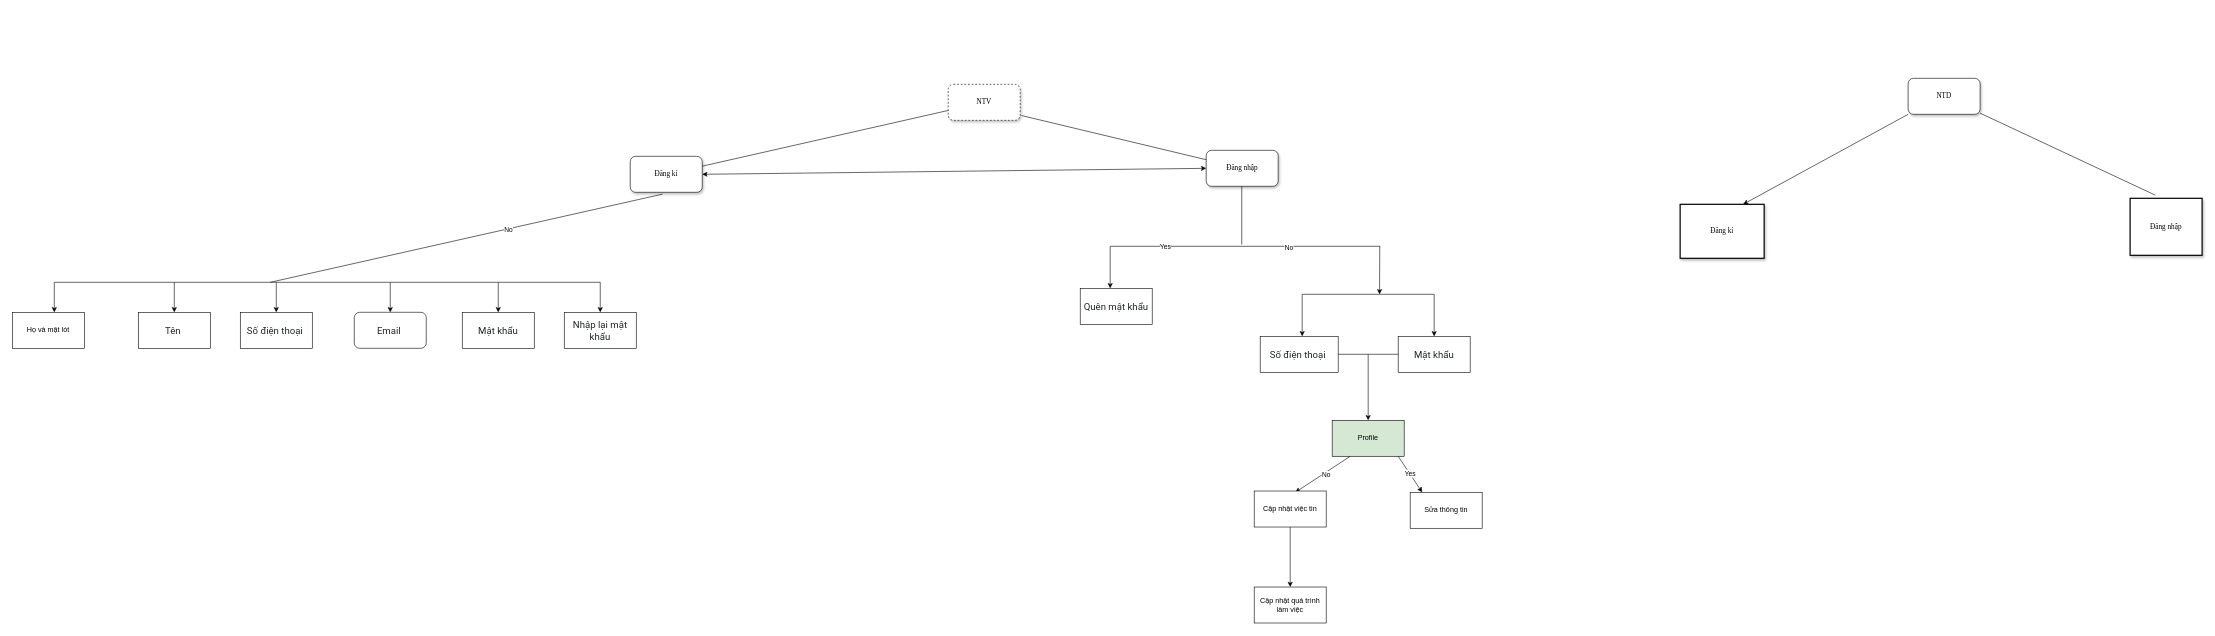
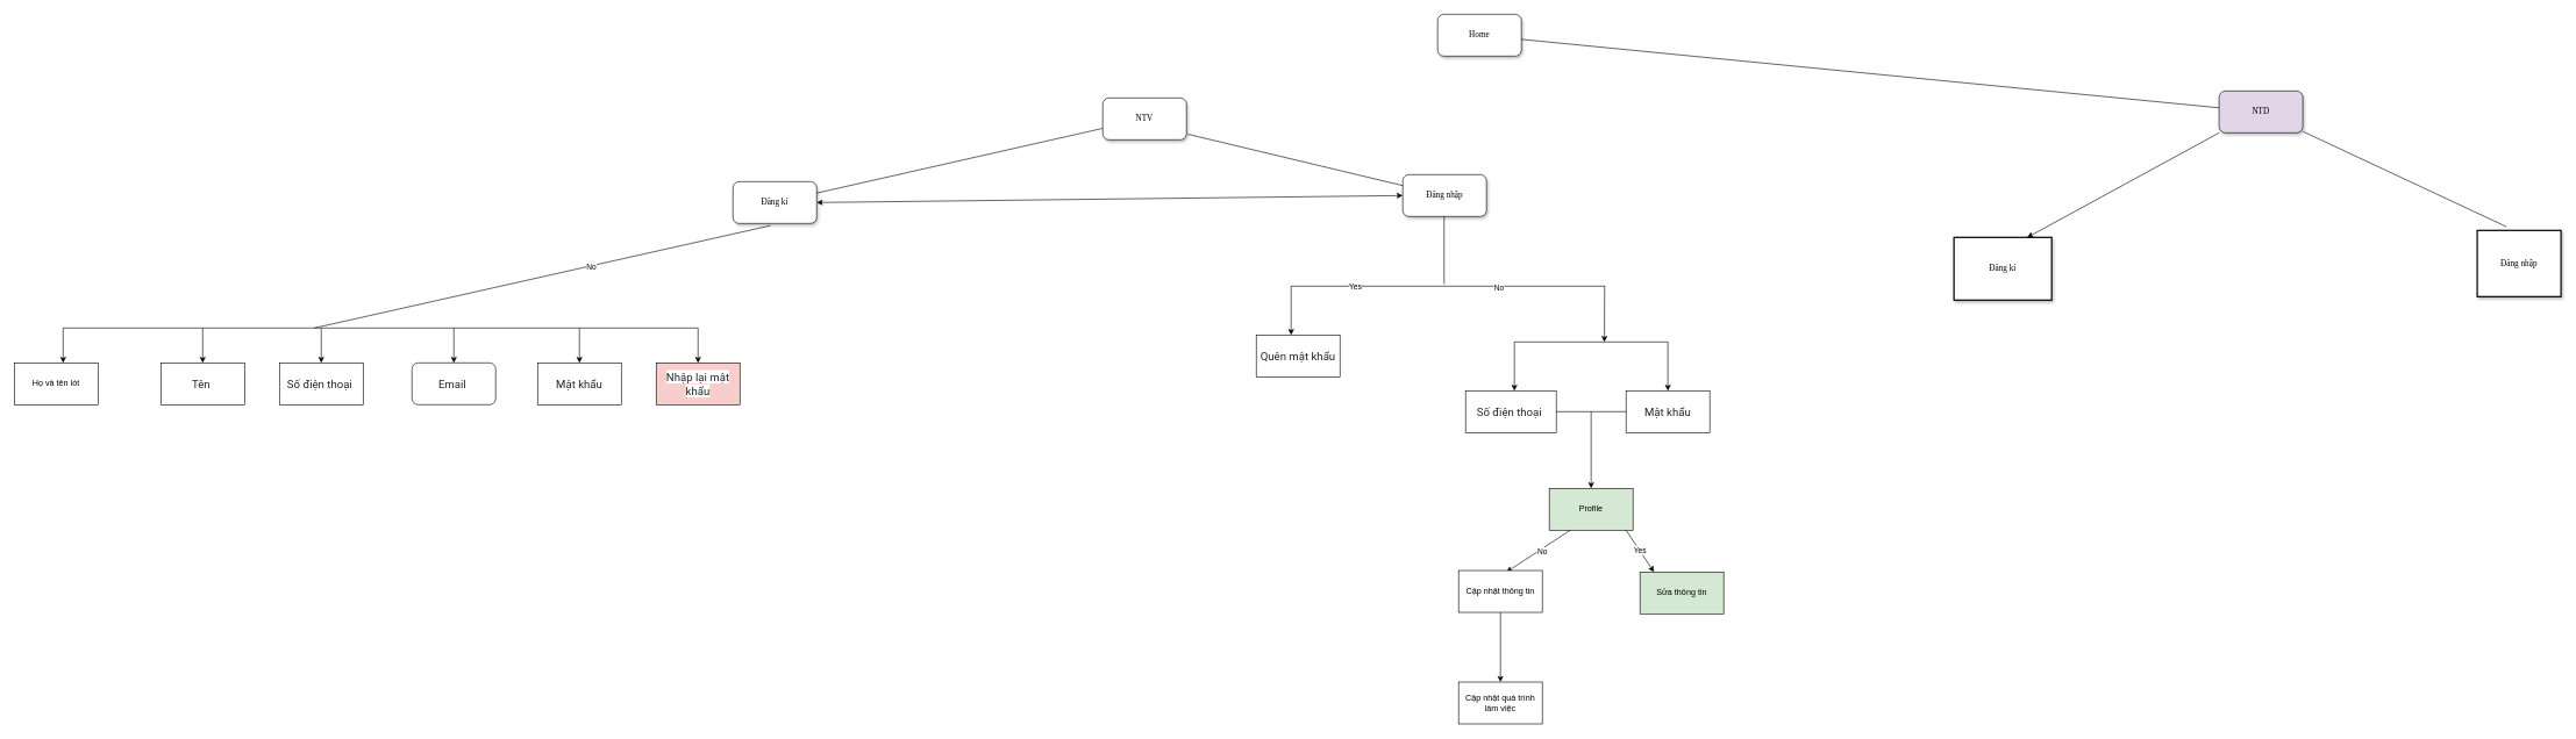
  <mxCell id="0" />
  <mxCell id="1" parent="0" />
- <mxCell id="3" value="&lt;span&gt;NTV&lt;/span&gt;" style="whiteSpace=wrap;html=1;rounded=1;shadow=1;labelBackgroundColor=none;strokeWidth=1;fontFamily=Verdana;fontSize=12;align=center;dashed=1;" parent="1" vertex="1"><mxGeometry x="1580" y="140" width="120" height="60" as="geometry" /></mxCell>
+ <mxCell id="2" value="Home" style="whiteSpace=wrap;html=1;rounded=1;shadow=1;labelBackgroundColor=none;strokeWidth=1;fontFamily=Verdana;fontSize=12;align=center;" parent="1" vertex="1"><mxGeometry x="2060" y="20" width="120" height="60" as="geometry" /></mxCell>
+ <mxCell id="3" value="&lt;span&gt;NTV&lt;/span&gt;" style="whiteSpace=wrap;html=1;rounded=1;shadow=1;labelBackgroundColor=none;strokeWidth=1;fontFamily=Verdana;fontSize=12;align=center;" parent="1" vertex="1"><mxGeometry x="1580" y="140" width="120" height="60" as="geometry" /></mxCell>
  <mxCell id="4" style="edgeStyle=none;rounded=0;orthogonalLoop=1;jettySize=auto;html=1;exitX=0;exitY=1;exitDx=0;exitDy=0;entryX=0;entryY=0.25;entryDx=0;entryDy=0;" edge="1" parent="1" source="5" target="9"><mxGeometry relative="1" as="geometry" /></mxCell>
- <mxCell id="5" value="&lt;span&gt;NTD&lt;/span&gt;" style="whiteSpace=wrap;html=1;rounded=1;shadow=1;labelBackgroundColor=none;strokeWidth=1;fontFamily=Verdana;fontSize=12;align=center;" parent="1" vertex="1"><mxGeometry x="3180" y="130" width="120" height="60" as="geometry" /></mxCell>
+ <mxCell id="5" value="&lt;span&gt;NTD&lt;/span&gt;" style="whiteSpace=wrap;html=1;rounded=1;shadow=1;labelBackgroundColor=none;strokeWidth=1;fontFamily=Verdana;fontSize=12;align=center;fillColor=#e1d5e7;" parent="1" vertex="1"><mxGeometry x="3180" y="130" width="120" height="60" as="geometry" /></mxCell>
+ <mxCell id="6" value="" style="rounded=0;html=1;labelBackgroundColor=none;startArrow=none;startFill=0;startSize=5;endArrow=none;endFill=0;endSize=5;jettySize=auto;orthogonalLoop=1;strokeWidth=1;fontFamily=Verdana;fontSize=12" parent="1" source="2" target="5" edge="1"><mxGeometry x="-0.3" y="13" relative="1" as="geometry"><mxPoint as="offset" /></mxGeometry></mxCell>
  <mxCell id="7" value="Đăng kí" style="whiteSpace=wrap;html=1;rounded=1;shadow=1;labelBackgroundColor=none;strokeWidth=1;fontFamily=Verdana;fontSize=12;align=center;" parent="1" vertex="1"><mxGeometry x="1050" y="260" width="120" height="60" as="geometry" /></mxCell>
  <mxCell id="8" value="Đăng nhập" style="whiteSpace=wrap;html=1;rounded=1;shadow=1;labelBackgroundColor=none;strokeWidth=1;fontFamily=Verdana;fontSize=12;align=center;" parent="1" vertex="1"><mxGeometry x="2010" y="250" width="120" height="60" as="geometry" /></mxCell>
  <mxCell id="9" value="Đăng kí" style="whiteSpace=wrap;html=1;rounded=0;shadow=1;labelBackgroundColor=none;strokeWidth=2;fontFamily=Verdana;fontSize=12;align=center;direction=south;" parent="1" vertex="1"><mxGeometry x="2800" y="340" width="140" height="90" as="geometry" /></mxCell>
  <mxCell id="10" value="Đăng nhập" style="whiteSpace=wrap;html=1;rounded=0;shadow=1;labelBackgroundColor=none;strokeWidth=2;fontFamily=Verdana;fontSize=12;align=center;" parent="1" vertex="1"><mxGeometry x="3550" y="330" width="120" height="95" as="geometry" /></mxCell>
  <mxCell id="11" value="" style="rounded=0;html=1;labelBackgroundColor=none;startArrow=none;startFill=0;startSize=5;endArrow=none;endFill=0;endSize=5;jettySize=auto;orthogonalLoop=1;strokeWidth=1;fontFamily=Verdana;fontSize=12" parent="1" source="3" target="7" edge="1"><mxGeometry x="-0.2" y="-14" relative="1" as="geometry"><mxPoint as="offset" /></mxGeometry></mxCell>
  <mxCell id="12" value="" style="rounded=0;html=1;labelBackgroundColor=none;startArrow=none;startFill=0;startSize=5;endArrow=none;endFill=0;endSize=5;jettySize=auto;orthogonalLoop=1;strokeWidth=1;fontFamily=Verdana;fontSize=12;exitX=1.017;exitY=0.867;exitDx=0;exitDy=0;exitPerimeter=0;" parent="1" source="3" target="8" edge="1"><mxGeometry x="-0.2" y="14" relative="1" as="geometry"><mxPoint as="offset" /><mxPoint x="1835" y="320" as="sourcePoint" /></mxGeometry></mxCell>
  <mxCell id="13" value="" style="rounded=0;html=1;labelBackgroundColor=none;startArrow=none;startFill=0;startSize=5;endArrow=none;endFill=0;endSize=5;jettySize=auto;orthogonalLoop=1;strokeWidth=1;fontFamily=Verdana;fontSize=12;entryX=0.349;entryY=-0.056;entryDx=0;entryDy=0;entryPerimeter=0;" parent="1" source="5" target="10" edge="1"><mxGeometry x="-0.129" y="17" relative="1" as="geometry"><mxPoint as="offset" /><mxPoint x="3570" y="230" as="targetPoint" /></mxGeometry></mxCell>
- <mxCell id="14" value="Họ và mật lót" style="rounded=0;whiteSpace=wrap;html=1;" vertex="1" parent="1"><mxGeometry x="20" y="520" width="120" height="60" as="geometry" /></mxCell>
+ <mxCell id="14" value="Họ và tên lót" style="rounded=0;whiteSpace=wrap;html=1;" vertex="1" parent="1"><mxGeometry x="20" y="520" width="120" height="60" as="geometry" /></mxCell>
  <mxCell id="15" value="" style="endArrow=none;html=1;rounded=0;entryX=0.45;entryY=1.05;entryDx=0;entryDy=0;entryPerimeter=0;" edge="1" parent="1" target="7"><mxGeometry width="50" height="50" relative="1" as="geometry"><mxPoint x="450" y="470" as="sourcePoint" /><mxPoint x="1230" y="420" as="targetPoint" /></mxGeometry></mxCell>
  <mxCell id="16" value="No" style="edgeLabel;html=1;align=center;verticalAlign=middle;resizable=0;points=[];" vertex="1" connectable="0" parent="15"><mxGeometry x="0.211" y="-1" relative="1" as="geometry"><mxPoint as="offset" /></mxGeometry></mxCell>
  <mxCell id="17" value="" style="endArrow=none;html=1;rounded=0;" edge="1" parent="1"><mxGeometry width="50" height="50" relative="1" as="geometry"><mxPoint x="90" y="470" as="sourcePoint" /><mxPoint x="650" y="470" as="targetPoint" /></mxGeometry></mxCell>
  <mxCell id="18" value="" style="endArrow=classic;html=1;rounded=0;" edge="1" parent="1"><mxGeometry width="50" height="50" relative="1" as="geometry"><mxPoint x="90" y="470" as="sourcePoint" /><mxPoint x="90" y="520" as="targetPoint" /></mxGeometry></mxCell>
  <mxCell id="19" value="&lt;span style=&quot;color: rgb(33, 37, 41); font-family: Roboto, sans-serif; font-size: 16px; text-align: left; background-color: rgb(255, 255, 255);&quot;&gt;Tên&amp;nbsp;&lt;/span&gt;" style="rounded=0;whiteSpace=wrap;html=1;" vertex="1" parent="1"><mxGeometry x="230" y="520" width="120" height="60" as="geometry" /></mxCell>
  <mxCell id="20" value="" style="endArrow=classic;html=1;rounded=0;entryX=0.5;entryY=0;entryDx=0;entryDy=0;" edge="1" parent="1" target="19"><mxGeometry width="50" height="50" relative="1" as="geometry"><mxPoint x="290" y="470" as="sourcePoint" /><mxPoint x="270" y="480" as="targetPoint" /></mxGeometry></mxCell>
  <mxCell id="21" value="&lt;span style=&quot;color: rgb(33, 37, 41); font-family: Roboto, sans-serif; font-size: 16px; text-align: left; background-color: rgb(255, 255, 255);&quot;&gt;Số điện thoại&amp;nbsp;&lt;/span&gt;" style="rounded=0;whiteSpace=wrap;html=1;" vertex="1" parent="1"><mxGeometry x="400" y="520" width="120" height="60" as="geometry" /></mxCell>
  <mxCell id="22" value="" style="endArrow=classic;html=1;rounded=0;entryX=0.5;entryY=0;entryDx=0;entryDy=0;" edge="1" parent="1" target="21"><mxGeometry width="50" height="50" relative="1" as="geometry"><mxPoint x="460" y="470" as="sourcePoint" /><mxPoint x="440" y="480" as="targetPoint" /></mxGeometry></mxCell>
  <mxCell id="23" value="&lt;span style=&quot;color: rgb(33, 37, 41); font-family: Roboto, sans-serif; font-size: 16px; text-align: left; background-color: rgb(255, 255, 255);&quot;&gt;Email&amp;nbsp;&lt;/span&gt;" style="whiteSpace=wrap;html=1;rounded=1;" vertex="1" parent="1"><mxGeometry x="590" y="520" width="120" height="60" as="geometry" /></mxCell>
  <mxCell id="24" value="" style="endArrow=classic;html=1;rounded=0;entryX=0.5;entryY=0;entryDx=0;entryDy=0;" edge="1" parent="1" target="23"><mxGeometry width="50" height="50" relative="1" as="geometry"><mxPoint x="650" y="470" as="sourcePoint" /><mxPoint x="630" y="480" as="targetPoint" /></mxGeometry></mxCell>
  <mxCell id="25" value="" style="endArrow=none;html=1;rounded=0;" edge="1" parent="1"><mxGeometry width="50" height="50" relative="1" as="geometry"><mxPoint x="650" y="470" as="sourcePoint" /><mxPoint x="830" y="470" as="targetPoint" /></mxGeometry></mxCell>
  <mxCell id="26" value="&lt;span style=&quot;color: rgb(33, 37, 41); font-family: Roboto, sans-serif; font-size: 16px; text-align: left; background-color: rgb(255, 255, 255);&quot;&gt;Mật khẩu&lt;/span&gt;" style="rounded=0;whiteSpace=wrap;html=1;" vertex="1" parent="1"><mxGeometry x="770" y="520" width="120" height="60" as="geometry" /></mxCell>
  <mxCell id="27" value="" style="endArrow=classic;html=1;rounded=0;entryX=0.5;entryY=0;entryDx=0;entryDy=0;" edge="1" parent="1" target="26"><mxGeometry width="50" height="50" relative="1" as="geometry"><mxPoint x="830" y="470" as="sourcePoint" /><mxPoint x="810" y="480" as="targetPoint" /></mxGeometry></mxCell>
- <mxCell id="28" value="&lt;span style=&quot;color: rgb(33, 37, 41); font-family: Roboto, sans-serif; font-size: 16px; text-align: left; background-color: rgb(255, 255, 255);&quot;&gt;Nhập lại mật khẩu&lt;/span&gt;" style="rounded=0;whiteSpace=wrap;html=1;" vertex="1" parent="1"><mxGeometry x="940" y="520" width="120" height="60" as="geometry" /></mxCell>
+ <mxCell id="28" value="&lt;span style=&quot;color: rgb(33, 37, 41); font-family: Roboto, sans-serif; font-size: 16px; text-align: left; background-color: rgb(255, 255, 255);&quot;&gt;Nhập lại mật khẩu&lt;/span&gt;" style="rounded=0;whiteSpace=wrap;html=1;fillColor=#f8cecc;" vertex="1" parent="1"><mxGeometry x="940" y="520" width="120" height="60" as="geometry" /></mxCell>
  <mxCell id="29" value="" style="endArrow=classic;html=1;rounded=0;entryX=0.5;entryY=0;entryDx=0;entryDy=0;" edge="1" parent="1" target="28"><mxGeometry width="50" height="50" relative="1" as="geometry"><mxPoint x="1000" y="470" as="sourcePoint" /><mxPoint x="980" y="480" as="targetPoint" /></mxGeometry></mxCell>
  <mxCell id="30" value="" style="endArrow=none;html=1;rounded=0;" edge="1" parent="1"><mxGeometry width="50" height="50" relative="1" as="geometry"><mxPoint x="830" y="470" as="sourcePoint" /><mxPoint x="1000" y="470" as="targetPoint" /></mxGeometry></mxCell>
  <mxCell id="31" value="" style="endArrow=none;html=1;rounded=0;entryX=0.45;entryY=1.05;entryDx=0;entryDy=0;entryPerimeter=0;" edge="1" parent="1"><mxGeometry width="50" height="50" relative="1" as="geometry"><mxPoint x="2069.29" y="407" as="sourcePoint" /><mxPoint x="2069.29" y="310" as="targetPoint" /></mxGeometry></mxCell>
  <mxCell id="32" value="Yes" style="edgeLabel;html=1;align=center;verticalAlign=middle;resizable=0;points=[];" vertex="1" connectable="0" parent="31"><mxGeometry x="-0.104" y="-2" relative="1" as="geometry"><mxPoint x="-131" y="46" as="offset" /></mxGeometry></mxCell>
  <mxCell id="33" value="" style="endArrow=none;html=1;rounded=0;" edge="1" parent="1"><mxGeometry width="50" height="50" relative="1" as="geometry"><mxPoint x="1850" y="410" as="sourcePoint" /><mxPoint x="2300" y="410" as="targetPoint" /></mxGeometry></mxCell>
  <mxCell id="34" value="Yes" style="edgeLabel;html=1;align=center;verticalAlign=middle;resizable=0;points=[];" vertex="1" connectable="0" parent="33"><mxGeometry x="-0.597" relative="1" as="geometry"><mxPoint as="offset" /></mxGeometry></mxCell>
  <mxCell id="35" value="" style="endArrow=classic;html=1;rounded=0;" edge="1" parent="1"><mxGeometry width="50" height="50" relative="1" as="geometry"><mxPoint x="1850" y="410" as="sourcePoint" /><mxPoint x="1850" y="480" as="targetPoint" /></mxGeometry></mxCell>
  <mxCell id="36" value="" style="endArrow=classic;html=1;rounded=0;" edge="1" parent="1"><mxGeometry width="50" height="50" relative="1" as="geometry"><mxPoint x="2299.29" y="410" as="sourcePoint" /><mxPoint x="2299" y="490" as="targetPoint" /></mxGeometry></mxCell>
  <mxCell id="37" value="&lt;span style=&quot;color: rgb(33, 37, 41); font-family: Roboto, sans-serif; font-size: 16px; text-align: left; background-color: rgb(255, 255, 255);&quot;&gt;Quên mật khẩu&lt;/span&gt;" style="rounded=0;whiteSpace=wrap;html=1;" vertex="1" parent="1"><mxGeometry x="1800" y="480" width="120" height="60" as="geometry" /></mxCell>
  <mxCell id="38" value="" style="endArrow=classic;startArrow=classic;html=1;rounded=0;exitX=1;exitY=0.5;exitDx=0;exitDy=0;entryX=0;entryY=0.5;entryDx=0;entryDy=0;" edge="1" parent="1" source="7" target="8"><mxGeometry width="50" height="50" relative="1" as="geometry"><mxPoint x="1420" y="590" as="sourcePoint" /><mxPoint x="1470" y="540" as="targetPoint" /></mxGeometry></mxCell>
  <mxCell id="39" value="" style="endArrow=none;html=1;rounded=0;" edge="1" parent="1"><mxGeometry width="50" height="50" relative="1" as="geometry"><mxPoint x="2170" y="490" as="sourcePoint" /><mxPoint x="2390" y="490" as="targetPoint" /></mxGeometry></mxCell>
  <mxCell id="40" value="" style="endArrow=classic;html=1;rounded=0;" edge="1" parent="1"><mxGeometry width="50" height="50" relative="1" as="geometry"><mxPoint x="2170" y="490" as="sourcePoint" /><mxPoint x="2170" y="560" as="targetPoint" /></mxGeometry></mxCell>
  <mxCell id="41" value="" style="endArrow=classic;html=1;rounded=0;" edge="1" parent="1"><mxGeometry width="50" height="50" relative="1" as="geometry"><mxPoint x="2390" y="490" as="sourcePoint" /><mxPoint x="2390" y="560" as="targetPoint" /></mxGeometry></mxCell>
  <mxCell id="42" value="&lt;span style=&quot;color: rgb(33, 37, 41); font-family: Roboto, sans-serif; font-size: 16px; text-align: left; background-color: rgb(255, 255, 255);&quot;&gt;Số điện thoại&amp;nbsp;&lt;/span&gt;" style="rounded=0;whiteSpace=wrap;html=1;" vertex="1" parent="1"><mxGeometry x="2100" y="560" width="130" height="60" as="geometry" /></mxCell>
  <mxCell id="43" value="&lt;span style=&quot;color: rgb(33, 37, 41); font-family: Roboto, sans-serif; font-size: 16px; text-align: left; background-color: rgb(255, 255, 255);&quot;&gt;Mật khẩu&lt;/span&gt;" style="rounded=0;whiteSpace=wrap;html=1;" vertex="1" parent="1"><mxGeometry x="2330" y="560" width="120" height="60" as="geometry" /></mxCell>
  <mxCell id="44" value="" style="endArrow=none;html=1;rounded=0;exitX=0;exitY=0.5;exitDx=0;exitDy=0;entryX=1;entryY=0.5;entryDx=0;entryDy=0;" edge="1" parent="1" source="43" target="42"><mxGeometry width="50" height="50" relative="1" as="geometry"><mxPoint x="2240" y="660" as="sourcePoint" /><mxPoint x="2240" y="580" as="targetPoint" /></mxGeometry></mxCell>
  <mxCell id="45" value="" style="endArrow=classic;html=1;rounded=0;" edge="1" parent="1"><mxGeometry width="50" height="50" relative="1" as="geometry"><mxPoint x="2280" y="590" as="sourcePoint" /><mxPoint x="2280" y="700" as="targetPoint" /></mxGeometry></mxCell>
  <mxCell id="46" value="Profile" style="rounded=0;whiteSpace=wrap;html=1;fillColor=#d5e8d4;" vertex="1" parent="1"><mxGeometry x="2220" y="700" width="120" height="60" as="geometry" /></mxCell>
  <mxCell id="47" value="" style="endArrow=classic;html=1;rounded=0;entryX=0.571;entryY=0.038;entryDx=0;entryDy=0;entryPerimeter=0;" edge="1" parent="1" target="49"><mxGeometry width="50" height="50" relative="1" as="geometry"><mxPoint x="2250" y="760" as="sourcePoint" /><mxPoint x="2250" y="830" as="targetPoint" /></mxGeometry></mxCell>
  <mxCell id="48" value="No" style="edgeLabel;html=1;align=center;verticalAlign=middle;resizable=0;points=[];" vertex="1" connectable="0" parent="47"><mxGeometry x="-0.364" y="1" relative="1" as="geometry"><mxPoint x="-12" y="10" as="offset" /></mxGeometry></mxCell>
- <mxCell id="49" value="Cập nhật việc tin" style="rounded=0;whiteSpace=wrap;html=1;" vertex="1" parent="1"><mxGeometry x="2090" y="817.89" width="120" height="60" as="geometry" /></mxCell>
+ <mxCell id="49" value="Cập nhật thông tin" style="rounded=0;whiteSpace=wrap;html=1;" vertex="1" parent="1"><mxGeometry x="2090" y="817.89" width="120" height="60" as="geometry" /></mxCell>
  <mxCell id="50" value="" style="endArrow=classic;html=1;rounded=0;" edge="1" parent="1"><mxGeometry width="50" height="50" relative="1" as="geometry"><mxPoint x="2150" y="877.89" as="sourcePoint" /><mxPoint x="2150" y="977.89" as="targetPoint" /></mxGeometry></mxCell>
  <mxCell id="51" value="Cập nhật quá trình làm việc" style="rounded=0;whiteSpace=wrap;html=1;" vertex="1" parent="1"><mxGeometry x="2090" y="977.89" width="120" height="60" as="geometry" /></mxCell>
- <mxCell id="52" value="Sửa thông tin" style="rounded=0;whiteSpace=wrap;html=1;" vertex="1" parent="1"><mxGeometry x="2350" y="820" width="120" height="60" as="geometry" /></mxCell>
+ <mxCell id="52" value="Sửa thông tin" style="rounded=0;whiteSpace=wrap;html=1;fillColor=#d5e8d4;" vertex="1" parent="1"><mxGeometry x="2350" y="820" width="120" height="60" as="geometry" /></mxCell>
  <mxCell id="53" value="" style="endArrow=classic;html=1;rounded=0;" edge="1" parent="1"><mxGeometry width="50" height="50" relative="1" as="geometry"><mxPoint x="2330" y="760" as="sourcePoint" /><mxPoint x="2370" y="820" as="targetPoint" /></mxGeometry></mxCell>
  <mxCell id="54" value="Yes" style="edgeLabel;html=1;align=center;verticalAlign=middle;resizable=0;points=[];" vertex="1" connectable="0" parent="53"><mxGeometry x="-0.364" y="1" relative="1" as="geometry"><mxPoint x="6" y="10" as="offset" /></mxGeometry></mxCell>
  <mxCell id="55" value="No" style="edgeLabel;html=1;align=center;verticalAlign=middle;resizable=0;points=[];" vertex="1" connectable="0" parent="1"><mxGeometry x="1979.996" y="420" as="geometry"><mxPoint x="168" y="-8" as="offset" /></mxGeometry></mxCell>
